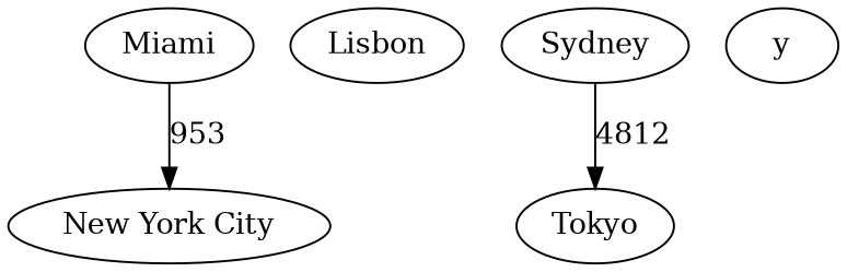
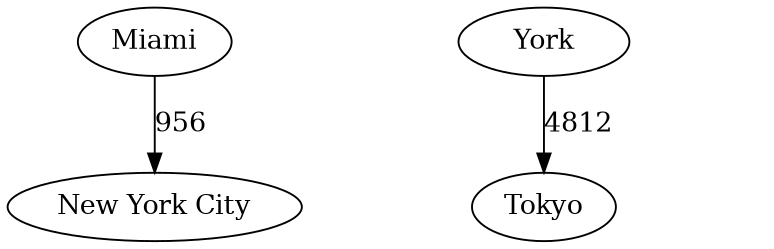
  digraph {
    Miami
    "New York City"
-   Lisbon
-   Sydney
+   Sydney [label=York]
    Tokyo
-   y
-   Miami -> "New York City" [label=953]
+   Miami -> "New York City" [label=956]
    Sydney -> Tokyo [label=4812]
  }
